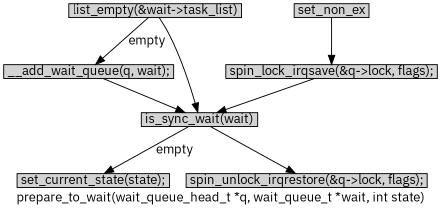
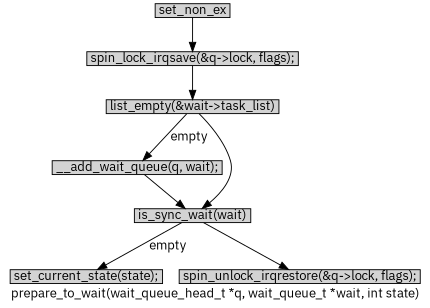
  digraph {
    fontname="IBM Plex Sans"
    label="prepare_to_wait(wait_queue_head_t *q, wait_queue_t *wait, int state)"
    node [fontname="IBM Plex Sans" margin="0.05,0.005" shape=box style=filled]
    edge [fontname="IBM Plex Sans"]
    n1 [height=0.1 label="spin_lock_irqsave(&q->lock, flags);" width=0.1]
    n2 [height=0.1 label="list_empty(&wait->task_list)" width=0.1]
    set_non_ex [height=0.1 width=0.1]
    n4 [height=0.1 label="__add_wait_queue(q, wait);" width=0.1]
    n5 [height=0.1 label="is_sync_wait(wait)" width=0.1]
    n6 [height=0.1 label="set_current_state(state);" width=0.1]
    n7 [height=0.1 label="spin_unlock_irqrestore(&q->lock, flags);" width=0.1]
-   n1 -> n5
+   n1 -> n2
    n2 -> n4 [label=empty]
    n2 -> n5
    set_non_ex -> n1
    n4 -> n5
    n5 -> n6 [label=empty]
    n5 -> n7
  }
